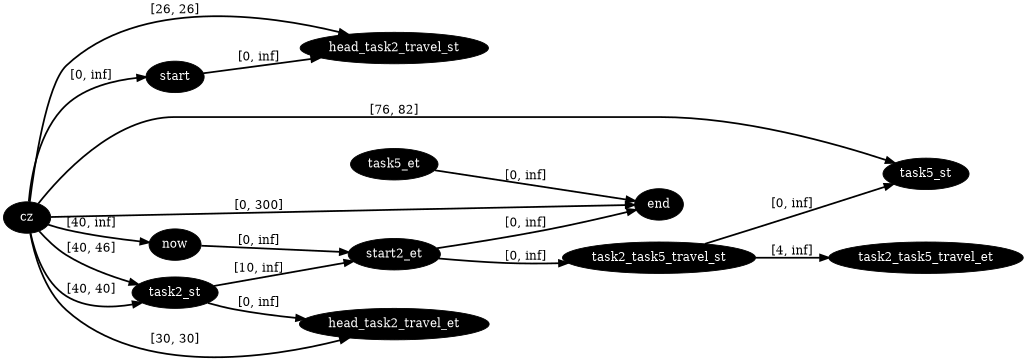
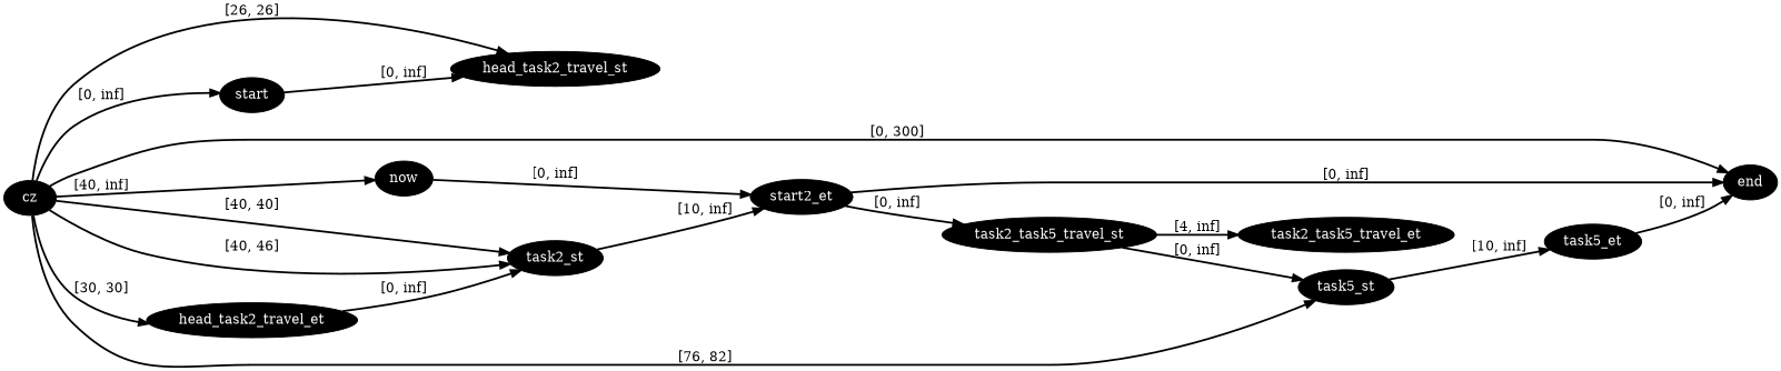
  digraph {
    rankdir=LR
    node [fillcolor=black fontcolor=white style=filled]
    edge [color=black penwidth=2]
    n1 [label=cz]
    n2 [label=start]
    n3 [label=now]
    n4 [label=end]
    n5 [label=head_task2_travel_st]
    n6 [label=head_task2_travel_et]
    n7 [label=task2_st]
    n8 [label=task5_st]
    n9 [label=start2_et]
    n10 [label=task5_et]
    n11 [label=task2_task5_travel_st]
    n12 [label=task2_task5_travel_et]
    n1 -> n2 [label="[0, inf]"]
    n1 -> n3 [label="[40, inf]"]
    n1 -> n4 [label="[0, 300]"]
    n1 -> n5 [label="[26, 26]"]
    n1 -> n6 [label="[30, 30]"]
    n1 -> n7 [label="[40, 40]"]
    n1 -> n7 [label="[40, 46]"]
    n1 -> n8 [label="[76, 82]"]
    n2 -> n5 [label="[0, inf]"]
    n3 -> n9 [label="[0, inf]"]
-   n7 -> n6 [label="[0, inf]"]
+   n6 -> n7 [label="[0, inf]"]
    n7 -> n9 [label="[10, inf]"]
+   n8 -> n10 [label="[10, inf]"]
    n9 -> n4 [label="[0, inf]"]
    n9 -> n11 [label="[0, inf]"]
    n10 -> n4 [label="[0, inf]"]
    n11 -> n8 [label="[0, inf]"]
    n11 -> n12 [label="[4, inf]"]
  }
